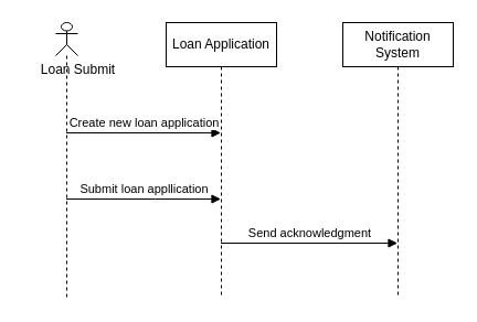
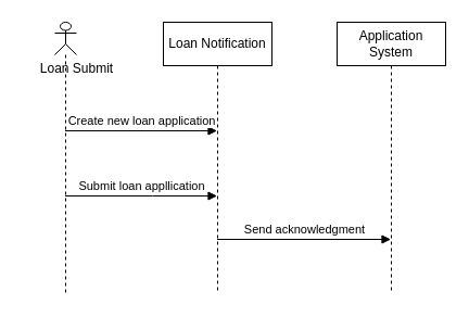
  <mxCell id="0" />
  <mxCell id="1" parent="0" />
- <mxCell id="2" value="Loan Application" style="shape=umlLifeline;perimeter=lifelinePerimeter;whiteSpace=wrap;html=1;container=1;dropTarget=0;collapsible=0;recursiveResize=0;outlineConnect=0;portConstraint=eastwest;newEdgeStyle={&quot;curved&quot;:0,&quot;rounded&quot;:0};" vertex="1" parent="1"><mxGeometry x="150" y="20" width="100" height="250" as="geometry" /></mxCell>
+ <mxCell id="2" value="Loan Notification" style="shape=umlLifeline;perimeter=lifelinePerimeter;whiteSpace=wrap;html=1;container=1;dropTarget=0;collapsible=0;recursiveResize=0;outlineConnect=0;portConstraint=eastwest;newEdgeStyle={&quot;curved&quot;:0,&quot;rounded&quot;:0};" vertex="1" parent="1"><mxGeometry x="150" y="20" width="100" height="250" as="geometry" /></mxCell>
  <mxCell id="3" value="" style="shape=umlLifeline;perimeter=lifelinePerimeter;whiteSpace=wrap;html=1;container=1;dropTarget=0;collapsible=0;recursiveResize=0;outlineConnect=0;portConstraint=eastwest;newEdgeStyle={&quot;curved&quot;:0,&quot;rounded&quot;:0};participant=umlActor;size=30;" vertex="1" parent="1"><mxGeometry x="50" y="20" width="20" height="250" as="geometry" /></mxCell>
  <mxCell id="4" value="Loan Submit&lt;br&gt;" style="text;html=1;align=center;verticalAlign=middle;resizable=0;points=[];autosize=1;strokeColor=none;fillColor=none;" vertex="1" parent="1"><mxGeometry x="20" y="48" width="100" height="30" as="geometry" /></mxCell>
- <mxCell id="5" value="Notification System" style="shape=umlLifeline;perimeter=lifelinePerimeter;whiteSpace=wrap;html=1;container=1;dropTarget=0;collapsible=0;recursiveResize=0;outlineConnect=0;portConstraint=eastwest;newEdgeStyle={&quot;curved&quot;:0,&quot;rounded&quot;:0};" vertex="1" parent="1"><mxGeometry x="310" y="20" width="100" height="250" as="geometry" /></mxCell>
+ <mxCell id="5" value="Application System" style="shape=umlLifeline;perimeter=lifelinePerimeter;whiteSpace=wrap;html=1;container=1;dropTarget=0;collapsible=0;recursiveResize=0;outlineConnect=0;portConstraint=eastwest;newEdgeStyle={&quot;curved&quot;:0,&quot;rounded&quot;:0};" vertex="1" parent="1"><mxGeometry x="310" y="20" width="100" height="250" as="geometry" /></mxCell>
  <mxCell id="6" value="Create new loan application" style="html=1;verticalAlign=bottom;endArrow=block;curved=0;rounded=0;" edge="1" parent="1"><mxGeometry width="80" relative="1" as="geometry"><mxPoint x="59.5" y="120" as="sourcePoint" /><mxPoint x="199.5" y="120" as="targetPoint" /></mxGeometry></mxCell>
  <mxCell id="7" value="Submit loan appllication" style="html=1;verticalAlign=bottom;endArrow=block;curved=0;rounded=0;" edge="1" parent="1" source="3" target="2"><mxGeometry width="80" relative="1" as="geometry"><mxPoint x="90" y="180" as="sourcePoint" /><mxPoint x="170" y="180" as="targetPoint" /><Array as="points"><mxPoint x="140" y="180" /></Array></mxGeometry></mxCell>
  <mxCell id="8" value="Send acknowledgment" style="html=1;verticalAlign=bottom;endArrow=block;curved=0;rounded=0;" edge="1" parent="1"><mxGeometry width="80" relative="1" as="geometry"><mxPoint x="199.5" y="220" as="sourcePoint" /><mxPoint x="359.5" y="220" as="targetPoint" /></mxGeometry></mxCell>
